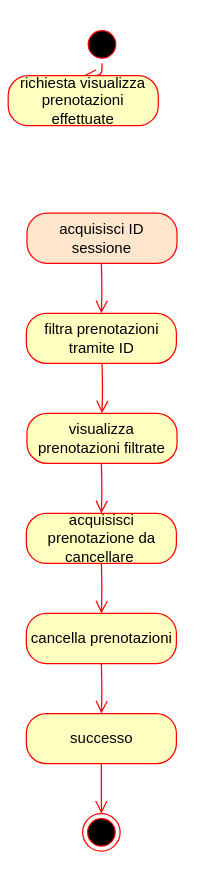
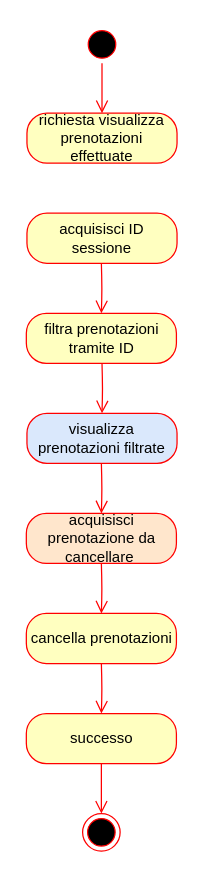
  <mxCell id="0" />
  <mxCell id="1" parent="0" />
  <mxCell id="2" value="" style="ellipse;html=1;shape=startState;fillColor=#000000;strokeColor=#ff0000;" vertex="1" parent="1"><mxGeometry x="66" y="20" width="30" height="30" as="geometry" /></mxCell>
  <mxCell id="3" value="" style="edgeStyle=orthogonalEdgeStyle;html=1;verticalAlign=bottom;endArrow=open;endSize=8;strokeColor=#ff0000;entryX=0.5;entryY=0;entryDx=0;entryDy=0;" edge="1" parent="1" source="2" target="4"><mxGeometry relative="1" as="geometry"><mxPoint x="81" y="100" as="targetPoint" /></mxGeometry></mxCell>
- <mxCell id="4" value="richiesta visualizza prenotazioni effettuate" style="rounded=1;whiteSpace=wrap;html=1;arcSize=40;fontColor=#000000;fillColor=#ffffc0;strokeColor=#ff0000;" vertex="1" parent="1"><mxGeometry x="6" y="60" width="120" height="40" as="geometry" /></mxCell>
+ <mxCell id="4" value="richiesta visualizza prenotazioni effettuate" style="rounded=1;whiteSpace=wrap;html=1;arcSize=40;fontColor=#000000;fillColor=#ffffc0;strokeColor=#ff0000;" vertex="1" parent="1"><mxGeometry x="21" y="90" width="120" height="40" as="geometry" /></mxCell>
  <mxCell id="5" value="" style="ellipse;html=1;shape=endState;fillColor=#000000;strokeColor=#ff0000;" vertex="1" parent="1"><mxGeometry x="65.5" y="650" width="30" height="30" as="geometry" /></mxCell>
  <mxCell id="6" value="" style="edgeStyle=orthogonalEdgeStyle;html=1;verticalAlign=bottom;endArrow=open;endSize=8;strokeColor=#ff0000;exitX=0.5;exitY=1;exitDx=0;exitDy=0;entryX=0.5;entryY=0;entryDx=0;entryDy=0;" edge="1" parent="1" source="17" target="5"><mxGeometry relative="1" as="geometry"><mxPoint x="81" y="650" as="targetPoint" /><mxPoint x="-163" y="850" as="sourcePoint" /></mxGeometry></mxCell>
- <mxCell id="7" value="acquisisci ID sessione" style="rounded=1;whiteSpace=wrap;html=1;arcSize=40;fontColor=#000000;fillColor=#ffe6cc;strokeColor=#ff0000;" vertex="1" parent="1"><mxGeometry x="21" y="170" width="120" height="40" as="geometry" /></mxCell>
+ <mxCell id="7" value="acquisisci ID sessione" style="rounded=1;whiteSpace=wrap;html=1;arcSize=40;fontColor=#000000;fillColor=#ffffc0;strokeColor=#ff0000;" vertex="1" parent="1"><mxGeometry x="21" y="170" width="120" height="40" as="geometry" /></mxCell>
  <mxCell id="8" value="" style="edgeStyle=orthogonalEdgeStyle;html=1;verticalAlign=bottom;endArrow=open;endSize=8;strokeColor=#ff0000;entryX=0.5;entryY=0;entryDx=0;entryDy=0;" edge="1" parent="1" target="9"><mxGeometry relative="1" as="geometry"><mxPoint x="126.5" y="280" as="targetPoint" /><mxPoint x="80.5" y="210" as="sourcePoint" /></mxGeometry></mxCell>
  <mxCell id="9" value="filtra prenotazioni tramite ID" style="rounded=1;whiteSpace=wrap;html=1;arcSize=40;fontColor=#000000;fillColor=#ffffc0;strokeColor=#ff0000;" vertex="1" parent="1"><mxGeometry x="20.5" y="250" width="120" height="40" as="geometry" /></mxCell>
  <mxCell id="10" value="" style="edgeStyle=orthogonalEdgeStyle;html=1;verticalAlign=bottom;endArrow=open;endSize=8;strokeColor=#ff0000;entryX=0.5;entryY=0;entryDx=0;entryDy=0;" edge="1" parent="1" target="11"><mxGeometry relative="1" as="geometry"><mxPoint x="127" y="360" as="targetPoint" /><mxPoint x="81" y="290" as="sourcePoint" /></mxGeometry></mxCell>
- <mxCell id="11" value="visualizza prenotazioni filtrate" style="rounded=1;whiteSpace=wrap;html=1;arcSize=40;fontColor=#000000;fillColor=#ffffc0;strokeColor=#ff0000;" vertex="1" parent="1"><mxGeometry x="21" y="330" width="120" height="40" as="geometry" /></mxCell>
+ <mxCell id="11" value="visualizza prenotazioni filtrate" style="rounded=1;whiteSpace=wrap;html=1;arcSize=40;fontColor=#000000;fillColor=#dae8fc;strokeColor=#ff0000;" vertex="1" parent="1"><mxGeometry x="21" y="330" width="120" height="40" as="geometry" /></mxCell>
  <mxCell id="12" value="" style="edgeStyle=orthogonalEdgeStyle;html=1;verticalAlign=bottom;endArrow=open;endSize=8;strokeColor=#ff0000;entryX=0.5;entryY=0;entryDx=0;entryDy=0;" edge="1" parent="1" target="13"><mxGeometry relative="1" as="geometry"><mxPoint x="126.5" y="440" as="targetPoint" /><mxPoint x="80.5" y="370" as="sourcePoint" /></mxGeometry></mxCell>
- <mxCell id="13" value="acquisisci prenotazione da cancellare&amp;nbsp;" style="rounded=1;whiteSpace=wrap;html=1;arcSize=40;fontColor=#000000;fillColor=#ffffc0;strokeColor=#ff0000;" vertex="1" parent="1"><mxGeometry x="20.5" y="410" width="120" height="40" as="geometry" /></mxCell>
+ <mxCell id="13" value="acquisisci prenotazione da cancellare&amp;nbsp;" style="rounded=1;whiteSpace=wrap;html=1;arcSize=40;fontColor=#000000;fillColor=#ffe6cc;strokeColor=#ff0000;" vertex="1" parent="1"><mxGeometry x="20.5" y="410" width="120" height="40" as="geometry" /></mxCell>
  <mxCell id="14" value="" style="edgeStyle=orthogonalEdgeStyle;html=1;verticalAlign=bottom;endArrow=open;endSize=8;strokeColor=#ff0000;entryX=0.5;entryY=0;entryDx=0;entryDy=0;" edge="1" parent="1" target="15"><mxGeometry relative="1" as="geometry"><mxPoint x="126.5" y="520" as="targetPoint" /><mxPoint x="80.5" y="450" as="sourcePoint" /></mxGeometry></mxCell>
  <mxCell id="15" value="cancella prenotazioni" style="rounded=1;whiteSpace=wrap;html=1;arcSize=40;fontColor=#000000;fillColor=#ffffc0;strokeColor=#ff0000;" vertex="1" parent="1"><mxGeometry x="20.5" y="490" width="120" height="40" as="geometry" /></mxCell>
  <mxCell id="16" value="" style="edgeStyle=orthogonalEdgeStyle;html=1;verticalAlign=bottom;endArrow=open;endSize=8;strokeColor=#ff0000;entryX=0.5;entryY=0;entryDx=0;entryDy=0;" edge="1" parent="1" target="17"><mxGeometry relative="1" as="geometry"><mxPoint x="126.5" y="600" as="targetPoint" /><mxPoint x="80.5" y="530" as="sourcePoint" /></mxGeometry></mxCell>
  <mxCell id="17" value="successo" style="rounded=1;whiteSpace=wrap;html=1;arcSize=40;fontColor=#000000;fillColor=#ffffc0;strokeColor=#ff0000;" vertex="1" parent="1"><mxGeometry x="20.5" y="570" width="120" height="40" as="geometry" /></mxCell>
